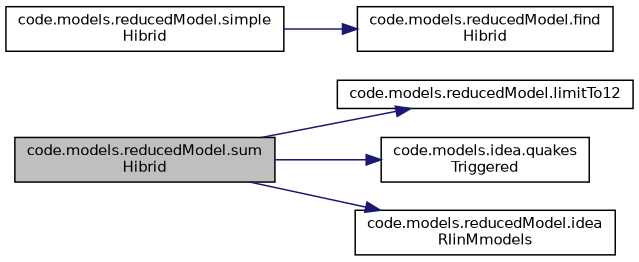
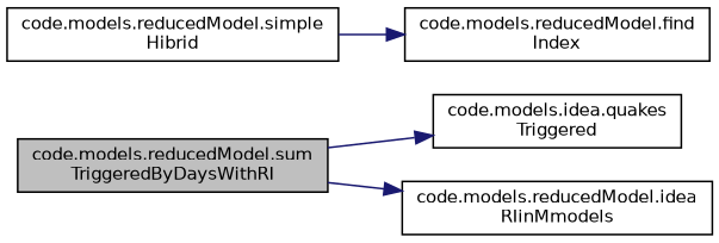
  digraph {
    rankdir=LR
    node [color=black fillcolor=white fontname=Helvetica fontsize=10 shape=record style=filled]
    edge [color=midnightblue fontname=Helvetica fontsize=10 labelfontname=Helvetica labelfontsize=10 style=solid]
-   n1 [fillcolor=grey75 fontcolor=black height=0.2 label="code.models.reducedModel.sum\lHibrid" width=0.4]
-   n2 [height=0.2 label="code.models.reducedModel.limitTo12" width=0.4]
+   n1 [fillcolor=grey75 fontcolor=black height=0.2 label="code.models.reducedModel.sum\lTriggeredByDaysWithRI" width=0.4]
    n3 [height=0.2 label="code.models.idea.quakes\lTriggered" width=0.4]
    n4 [height=0.2 label="code.models.reducedModel.idea\lRIinMmodels" width=0.4]
    n5 [height=0.2 label="code.models.reducedModel.simple\lHibrid" width=0.4]
-   n6 [height=0.2 label="code.models.reducedModel.find\lHibrid" width=0.4]
-   n1 -> n2
+   n6 [height=0.2 label="code.models.reducedModel.find\lIndex" width=0.4]
    n1 -> n3
    n1 -> n4
    n5 -> n6
  }
